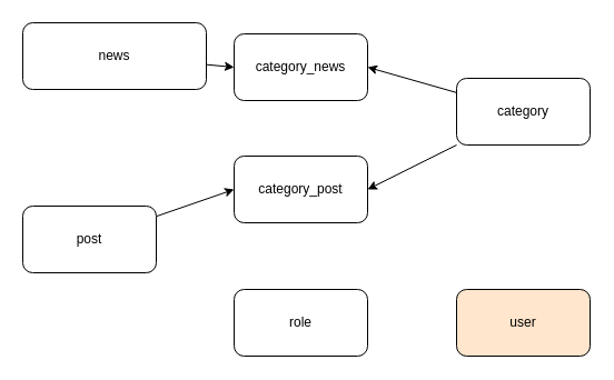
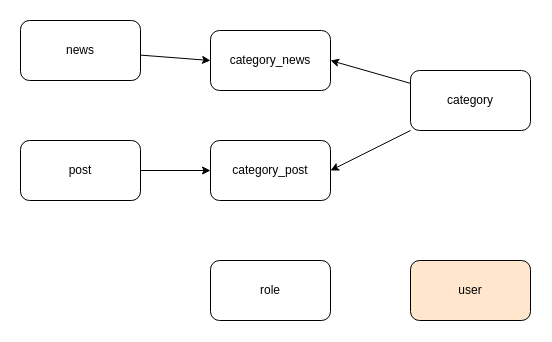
  <mxCell id="0" />
  <mxCell id="1" parent="0" />
  <mxCell id="2" style="edgeStyle=none;html=1;entryX=0;entryY=0.5;entryDx=0;entryDy=0;" edge="1" parent="1" source="3" target="10"><mxGeometry relative="1" as="geometry" /></mxCell>
- <mxCell id="3" value="news" style="rounded=1;whiteSpace=wrap;html=1;" vertex="1" parent="1"><mxGeometry x="20" y="20" width="165" height="60" as="geometry" /></mxCell>
+ <mxCell id="3" value="news" style="rounded=1;whiteSpace=wrap;html=1;" vertex="1" parent="1"><mxGeometry x="20" y="20" width="120" height="60" as="geometry" /></mxCell>
  <mxCell id="4" style="edgeStyle=none;html=1;entryX=0;entryY=0.5;entryDx=0;entryDy=0;" edge="1" parent="1" source="5" target="11"><mxGeometry relative="1" as="geometry" /></mxCell>
- <mxCell id="5" value="post" style="rounded=1;whiteSpace=wrap;html=1;" vertex="1" parent="1"><mxGeometry x="20" y="185" width="120" height="60" as="geometry" /></mxCell>
+ <mxCell id="5" value="post" style="rounded=1;whiteSpace=wrap;html=1;" vertex="1" parent="1"><mxGeometry x="20" y="140" width="120" height="60" as="geometry" /></mxCell>
  <mxCell id="6" value="user" style="rounded=1;whiteSpace=wrap;html=1;fillColor=#ffe6cc;" vertex="1" parent="1"><mxGeometry x="410" y="260" width="120" height="60" as="geometry" /></mxCell>
  <mxCell id="7" style="edgeStyle=none;html=1;entryX=1;entryY=0.5;entryDx=0;entryDy=0;" edge="1" parent="1" source="9" target="10"><mxGeometry relative="1" as="geometry" /></mxCell>
  <mxCell id="8" style="edgeStyle=none;html=1;entryX=1;entryY=0.5;entryDx=0;entryDy=0;" edge="1" parent="1" source="9" target="11"><mxGeometry relative="1" as="geometry" /></mxCell>
  <mxCell id="9" value="category" style="rounded=1;whiteSpace=wrap;html=1;" vertex="1" parent="1"><mxGeometry x="410" y="70" width="120" height="60" as="geometry" /></mxCell>
  <mxCell id="10" value="category_news" style="rounded=1;whiteSpace=wrap;html=1;" vertex="1" parent="1"><mxGeometry x="210" y="30" width="120" height="60" as="geometry" /></mxCell>
  <mxCell id="11" value="category_post" style="rounded=1;whiteSpace=wrap;html=1;" vertex="1" parent="1"><mxGeometry x="210" y="140" width="120" height="60" as="geometry" /></mxCell>
  <mxCell id="12" value="role" style="rounded=1;whiteSpace=wrap;html=1;" vertex="1" parent="1"><mxGeometry x="210" y="260" width="120" height="60" as="geometry" /></mxCell>
